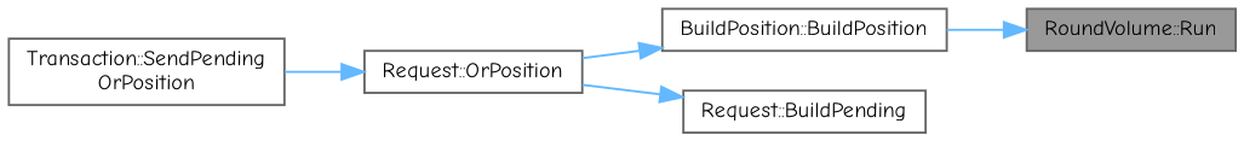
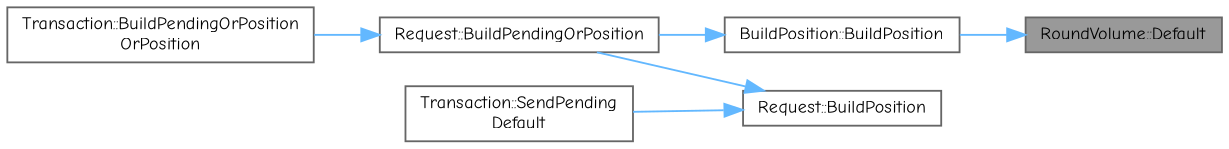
  digraph {
    fontname="Comic Neue"
    rankdir=RL
    node [color=grey40 fillcolor=white fontname="Comic Neue" fontsize=10 shape=box style=filled]
    edge [color=steelblue1 dir=back fontname="Comic Neue" fontsize=10 labelfontname=Helvetica labelfontsize=10 style=solid]
-   n1 [color=gray40 fillcolor=grey60 fontcolor=black height=0.2 label="RoundVolume::Run" width=0.4]
+   n1 [color=gray40 fillcolor=grey60 fontcolor=black height=0.2 label="RoundVolume::Default" width=0.4]
    n2 [height=0.2 label="BuildPosition::BuildPosition" width=0.4]
-   n3 [height=0.2 label="Request::BuildPending" width=0.4]
-   n4 [height=0.2 label="Request::OrPosition" width=0.4]
-   n6 [height=0.2 label="Transaction::SendPending\lOrPosition" width=0.4]
+   n3 [height=0.2 label="Request::BuildPosition" width=0.4]
+   n4 [height=0.2 label="Request::BuildPendingOrPosition" width=0.4]
+   n5 [height=0.2 label="Transaction::SendPending\lDefault" width=0.4]
+   n6 [height=0.2 label="Transaction::BuildPendingOrPosition\lOrPosition" width=0.4]
    n1 -> n2
    n2 -> n4
    n3 -> n4
+   n3 -> n5
    n4 -> n6
  }
